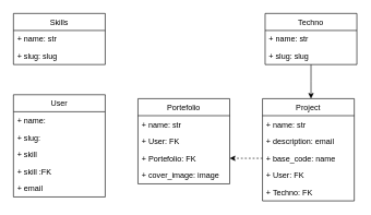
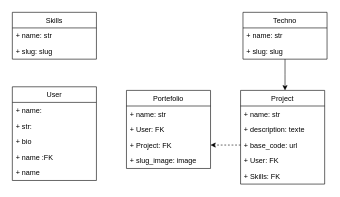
  <mxCell id="0" />
  <mxCell id="1" parent="0" />
  <mxCell id="2" value="User" style="swimlane;fontStyle=0;childLayout=stackLayout;horizontal=1;startSize=26;fillColor=none;horizontalStack=0;resizeParent=1;resizeParentMax=0;resizeLast=0;collapsible=1;marginBottom=0;" vertex="1" parent="1"><mxGeometry x="20" y="144" width="140" height="156" as="geometry" /></mxCell>
  <mxCell id="3" value="+ name:" style="text;strokeColor=none;fillColor=none;align=left;verticalAlign=top;spacingLeft=4;spacingRight=4;overflow=hidden;rotatable=0;points=[[0,0.5],[1,0.5]];portConstraint=eastwest;" vertex="1" parent="2"><mxGeometry y="26" width="140" height="26" as="geometry" /></mxCell>
- <mxCell id="4" value="+ slug:" style="text;strokeColor=none;fillColor=none;align=left;verticalAlign=top;spacingLeft=4;spacingRight=4;overflow=hidden;rotatable=0;points=[[0,0.5],[1,0.5]];portConstraint=eastwest;" vertex="1" parent="2"><mxGeometry y="52" width="140" height="26" as="geometry" /></mxCell>
- <mxCell id="5" value="+ skill" style="text;strokeColor=none;fillColor=none;align=left;verticalAlign=top;spacingLeft=4;spacingRight=4;overflow=hidden;rotatable=0;points=[[0,0.5],[1,0.5]];portConstraint=eastwest;" vertex="1" parent="2"><mxGeometry y="78" width="140" height="26" as="geometry" /></mxCell>
- <mxCell id="6" value="+ skill :FK" style="text;strokeColor=none;fillColor=none;align=left;verticalAlign=top;spacingLeft=4;spacingRight=4;overflow=hidden;rotatable=0;points=[[0,0.5],[1,0.5]];portConstraint=eastwest;" vertex="1" parent="2"><mxGeometry y="104" width="140" height="26" as="geometry" /></mxCell>
- <mxCell id="7" value="+ email" style="text;strokeColor=none;fillColor=none;align=left;verticalAlign=top;spacingLeft=4;spacingRight=4;overflow=hidden;rotatable=0;points=[[0,0.5],[1,0.5]];portConstraint=eastwest;" vertex="1" parent="2"><mxGeometry y="130" width="140" height="26" as="geometry" /></mxCell>
+ <mxCell id="4" value="+ str:" style="text;strokeColor=none;fillColor=none;align=left;verticalAlign=top;spacingLeft=4;spacingRight=4;overflow=hidden;rotatable=0;points=[[0,0.5],[1,0.5]];portConstraint=eastwest;" vertex="1" parent="2"><mxGeometry y="52" width="140" height="26" as="geometry" /></mxCell>
+ <mxCell id="5" value="+ bio" style="text;strokeColor=none;fillColor=none;align=left;verticalAlign=top;spacingLeft=4;spacingRight=4;overflow=hidden;rotatable=0;points=[[0,0.5],[1,0.5]];portConstraint=eastwest;" vertex="1" parent="2"><mxGeometry y="78" width="140" height="26" as="geometry" /></mxCell>
+ <mxCell id="6" value="+ name :FK" style="text;strokeColor=none;fillColor=none;align=left;verticalAlign=top;spacingLeft=4;spacingRight=4;overflow=hidden;rotatable=0;points=[[0,0.5],[1,0.5]];portConstraint=eastwest;" vertex="1" parent="2"><mxGeometry y="104" width="140" height="26" as="geometry" /></mxCell>
+ <mxCell id="7" value="+ name" style="text;strokeColor=none;fillColor=none;align=left;verticalAlign=top;spacingLeft=4;spacingRight=4;overflow=hidden;rotatable=0;points=[[0,0.5],[1,0.5]];portConstraint=eastwest;" vertex="1" parent="2"><mxGeometry y="130" width="140" height="26" as="geometry" /></mxCell>
  <mxCell id="8" value="Skills" style="swimlane;fontStyle=0;childLayout=stackLayout;horizontal=1;startSize=26;fillColor=none;horizontalStack=0;resizeParent=1;resizeParentMax=0;resizeLast=0;collapsible=1;marginBottom=0;" vertex="1" parent="1"><mxGeometry x="20" y="20" width="140" height="78" as="geometry" /></mxCell>
  <mxCell id="9" value="+ name: str" style="text;strokeColor=none;fillColor=none;align=left;verticalAlign=top;spacingLeft=4;spacingRight=4;overflow=hidden;rotatable=0;points=[[0,0.5],[1,0.5]];portConstraint=eastwest;" vertex="1" parent="8"><mxGeometry y="26" width="140" height="26" as="geometry" /></mxCell>
  <mxCell id="10" value="+ slug: slug" style="text;strokeColor=none;fillColor=none;align=left;verticalAlign=top;spacingLeft=4;spacingRight=4;overflow=hidden;rotatable=0;points=[[0,0.5],[1,0.5]];portConstraint=eastwest;" vertex="1" parent="8"><mxGeometry y="52" width="140" height="26" as="geometry" /></mxCell>
  <mxCell id="11" value="Project" style="swimlane;fontStyle=0;childLayout=stackLayout;horizontal=1;startSize=26;fillColor=none;horizontalStack=0;resizeParent=1;resizeParentMax=0;resizeLast=0;collapsible=1;marginBottom=0;" vertex="1" parent="1"><mxGeometry x="400" y="150" width="140" height="156" as="geometry" /></mxCell>
  <mxCell id="12" value="+ name: str" style="text;strokeColor=none;fillColor=none;align=left;verticalAlign=top;spacingLeft=4;spacingRight=4;overflow=hidden;rotatable=0;points=[[0,0.5],[1,0.5]];portConstraint=eastwest;" vertex="1" parent="11"><mxGeometry y="26" width="140" height="26" as="geometry" /></mxCell>
- <mxCell id="13" value="+ description: email" style="text;strokeColor=none;fillColor=none;align=left;verticalAlign=top;spacingLeft=4;spacingRight=4;overflow=hidden;rotatable=0;points=[[0,0.5],[1,0.5]];portConstraint=eastwest;" vertex="1" parent="11"><mxGeometry y="52" width="140" height="26" as="geometry" /></mxCell>
- <mxCell id="14" value="+ base_code: name" style="text;strokeColor=none;fillColor=none;align=left;verticalAlign=top;spacingLeft=4;spacingRight=4;overflow=hidden;rotatable=0;points=[[0,0.5],[1,0.5]];portConstraint=eastwest;" vertex="1" parent="11"><mxGeometry y="78" width="140" height="26" as="geometry" /></mxCell>
+ <mxCell id="13" value="+ description: texte" style="text;strokeColor=none;fillColor=none;align=left;verticalAlign=top;spacingLeft=4;spacingRight=4;overflow=hidden;rotatable=0;points=[[0,0.5],[1,0.5]];portConstraint=eastwest;" vertex="1" parent="11"><mxGeometry y="52" width="140" height="26" as="geometry" /></mxCell>
+ <mxCell id="14" value="+ base_code: url" style="text;strokeColor=none;fillColor=none;align=left;verticalAlign=top;spacingLeft=4;spacingRight=4;overflow=hidden;rotatable=0;points=[[0,0.5],[1,0.5]];portConstraint=eastwest;" vertex="1" parent="11"><mxGeometry y="78" width="140" height="26" as="geometry" /></mxCell>
  <mxCell id="15" value="+ User: FK" style="text;strokeColor=none;fillColor=none;align=left;verticalAlign=top;spacingLeft=4;spacingRight=4;overflow=hidden;rotatable=0;points=[[0,0.5],[1,0.5]];portConstraint=eastwest;" vertex="1" parent="11"><mxGeometry y="104" width="140" height="26" as="geometry" /></mxCell>
- <mxCell id="16" value="+ Techno: FK" style="text;strokeColor=none;fillColor=none;align=left;verticalAlign=top;spacingLeft=4;spacingRight=4;overflow=hidden;rotatable=0;points=[[0,0.5],[1,0.5]];portConstraint=eastwest;" vertex="1" parent="11"><mxGeometry y="130" width="140" height="26" as="geometry" /></mxCell>
+ <mxCell id="16" value="+ Skills: FK" style="text;strokeColor=none;fillColor=none;align=left;verticalAlign=top;spacingLeft=4;spacingRight=4;overflow=hidden;rotatable=0;points=[[0,0.5],[1,0.5]];portConstraint=eastwest;" vertex="1" parent="11"><mxGeometry y="130" width="140" height="26" as="geometry" /></mxCell>
  <mxCell id="17" value="Portefolio" style="swimlane;fontStyle=0;childLayout=stackLayout;horizontal=1;startSize=26;fillColor=none;horizontalStack=0;resizeParent=1;resizeParentMax=0;resizeLast=0;collapsible=1;marginBottom=0;" vertex="1" parent="1"><mxGeometry x="210" y="150" width="140" height="130" as="geometry" /></mxCell>
  <mxCell id="18" value="+ name: str" style="text;strokeColor=none;fillColor=none;align=left;verticalAlign=top;spacingLeft=4;spacingRight=4;overflow=hidden;rotatable=0;points=[[0,0.5],[1,0.5]];portConstraint=eastwest;" vertex="1" parent="17"><mxGeometry y="26" width="140" height="26" as="geometry" /></mxCell>
  <mxCell id="19" value="+ User: FK" style="text;strokeColor=none;fillColor=none;align=left;verticalAlign=top;spacingLeft=4;spacingRight=4;overflow=hidden;rotatable=0;points=[[0,0.5],[1,0.5]];portConstraint=eastwest;" vertex="1" parent="17"><mxGeometry y="52" width="140" height="26" as="geometry" /></mxCell>
- <mxCell id="20" value="+ Portefolio: FK" style="text;strokeColor=none;fillColor=none;align=left;verticalAlign=top;spacingLeft=4;spacingRight=4;overflow=hidden;rotatable=0;points=[[0,0.5],[1,0.5]];portConstraint=eastwest;" vertex="1" parent="17"><mxGeometry y="78" width="140" height="26" as="geometry" /></mxCell>
- <mxCell id="21" value="+ cover_image: image" style="text;strokeColor=none;fillColor=none;align=left;verticalAlign=top;spacingLeft=4;spacingRight=4;overflow=hidden;rotatable=0;points=[[0,0.5],[1,0.5]];portConstraint=eastwest;" vertex="1" parent="17"><mxGeometry y="104" width="140" height="26" as="geometry" /></mxCell>
+ <mxCell id="20" value="+ Project: FK" style="text;strokeColor=none;fillColor=none;align=left;verticalAlign=top;spacingLeft=4;spacingRight=4;overflow=hidden;rotatable=0;points=[[0,0.5],[1,0.5]];portConstraint=eastwest;" vertex="1" parent="17"><mxGeometry y="78" width="140" height="26" as="geometry" /></mxCell>
+ <mxCell id="21" value="+ slug_image: image" style="text;strokeColor=none;fillColor=none;align=left;verticalAlign=top;spacingLeft=4;spacingRight=4;overflow=hidden;rotatable=0;points=[[0,0.5],[1,0.5]];portConstraint=eastwest;" vertex="1" parent="17"><mxGeometry y="104" width="140" height="26" as="geometry" /></mxCell>
  <mxCell id="22" style="edgeStyle=orthogonalEdgeStyle;rounded=0;orthogonalLoop=1;jettySize=auto;html=1;" edge="1" parent="1" source="23"><mxGeometry relative="1" as="geometry"><mxPoint x="474" y="150" as="targetPoint" /></mxGeometry></mxCell>
  <mxCell id="23" value="Techno" style="swimlane;fontStyle=0;childLayout=stackLayout;horizontal=1;startSize=26;fillColor=none;horizontalStack=0;resizeParent=1;resizeParentMax=0;resizeLast=0;collapsible=1;marginBottom=0;" vertex="1" parent="1"><mxGeometry x="404" y="20" width="140" height="78" as="geometry" /></mxCell>
  <mxCell id="24" value="+ name: str" style="text;strokeColor=none;fillColor=none;align=left;verticalAlign=top;spacingLeft=4;spacingRight=4;overflow=hidden;rotatable=0;points=[[0,0.5],[1,0.5]];portConstraint=eastwest;" vertex="1" parent="23"><mxGeometry y="26" width="140" height="26" as="geometry" /></mxCell>
  <mxCell id="25" value="+ slug: slug" style="text;strokeColor=none;fillColor=none;align=left;verticalAlign=top;spacingLeft=4;spacingRight=4;overflow=hidden;rotatable=0;points=[[0,0.5],[1,0.5]];portConstraint=eastwest;" vertex="1" parent="23"><mxGeometry y="52" width="140" height="26" as="geometry" /></mxCell>
  <mxCell id="26" style="edgeStyle=orthogonalEdgeStyle;rounded=0;orthogonalLoop=1;jettySize=auto;html=1;entryX=1;entryY=0.5;entryDx=0;entryDy=0;dashed=1;" edge="1" parent="1" source="14" target="20"><mxGeometry relative="1" as="geometry" /></mxCell>
